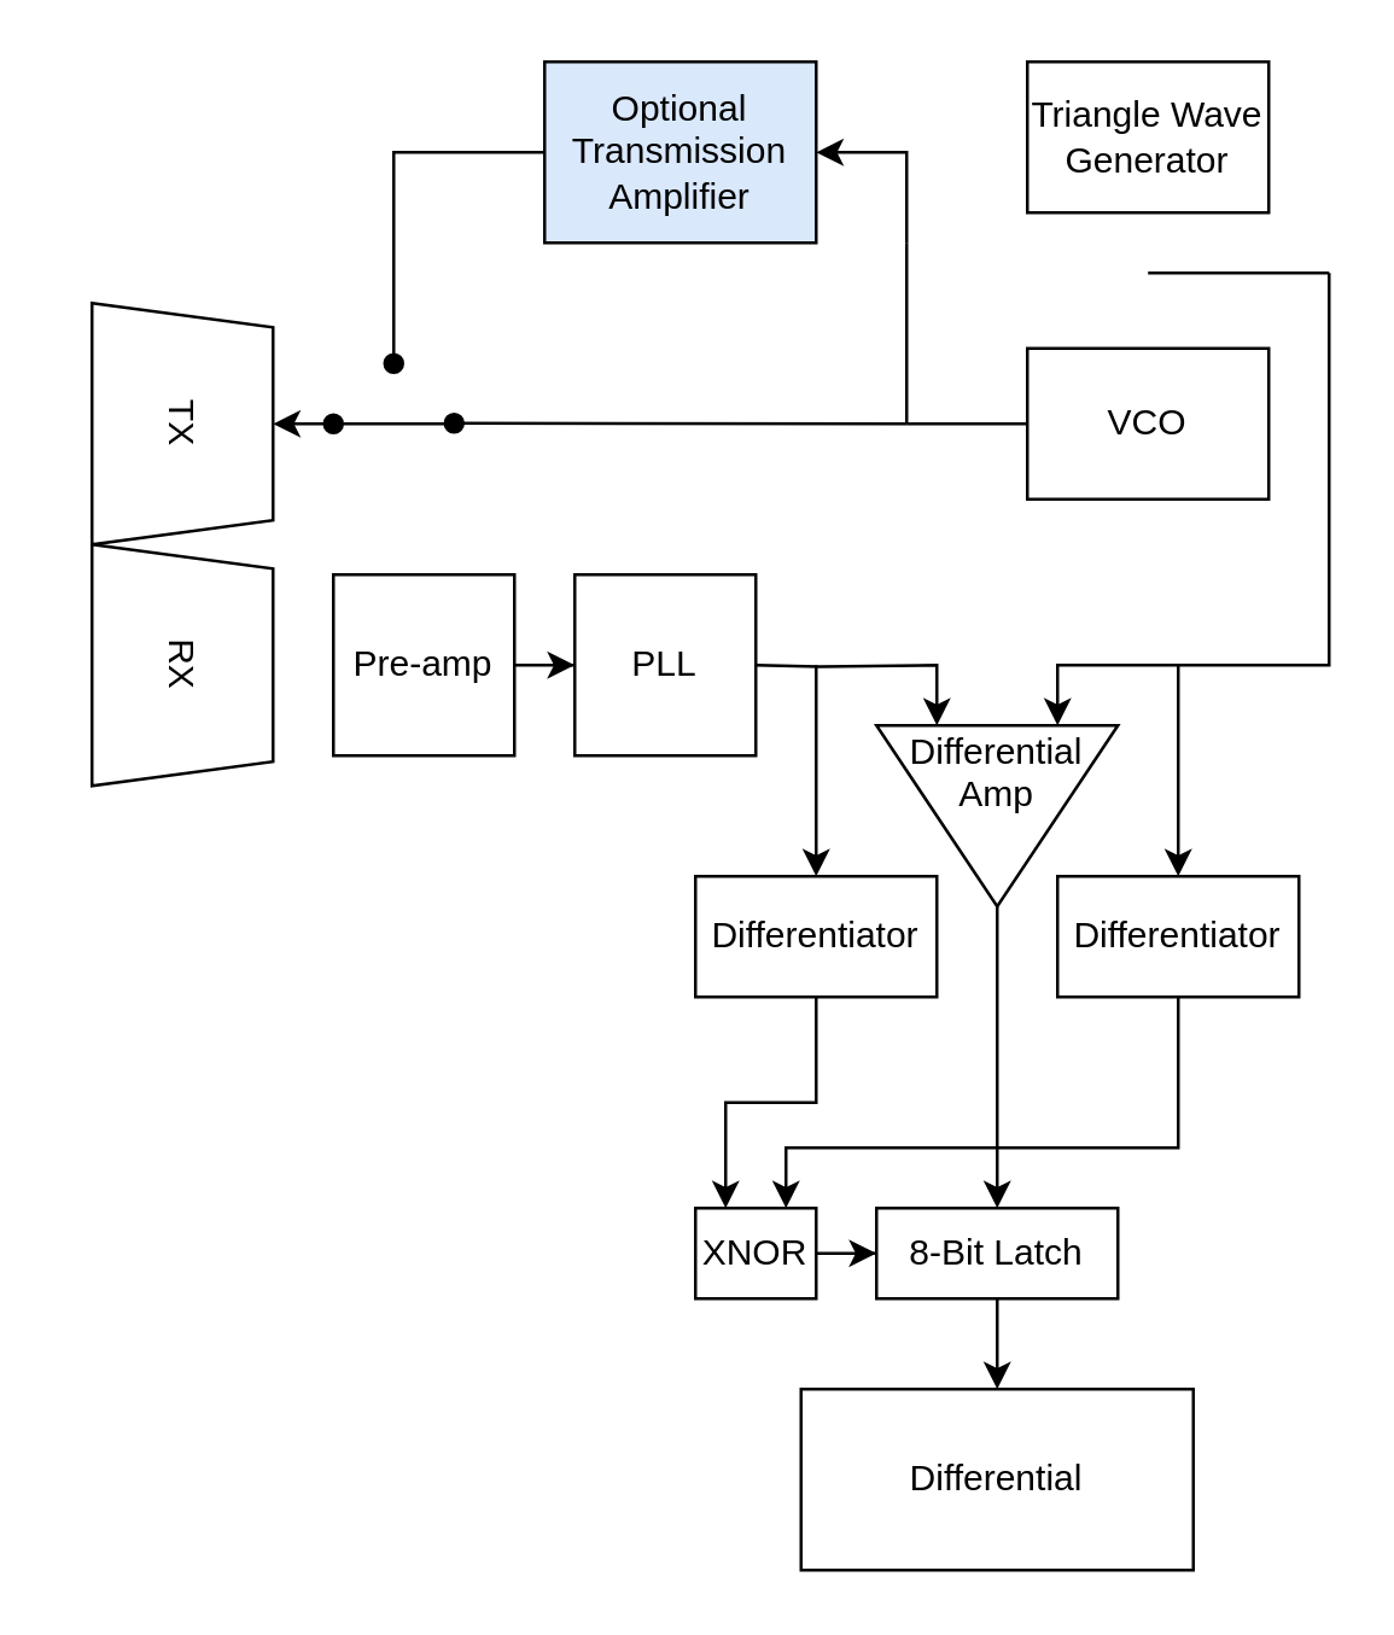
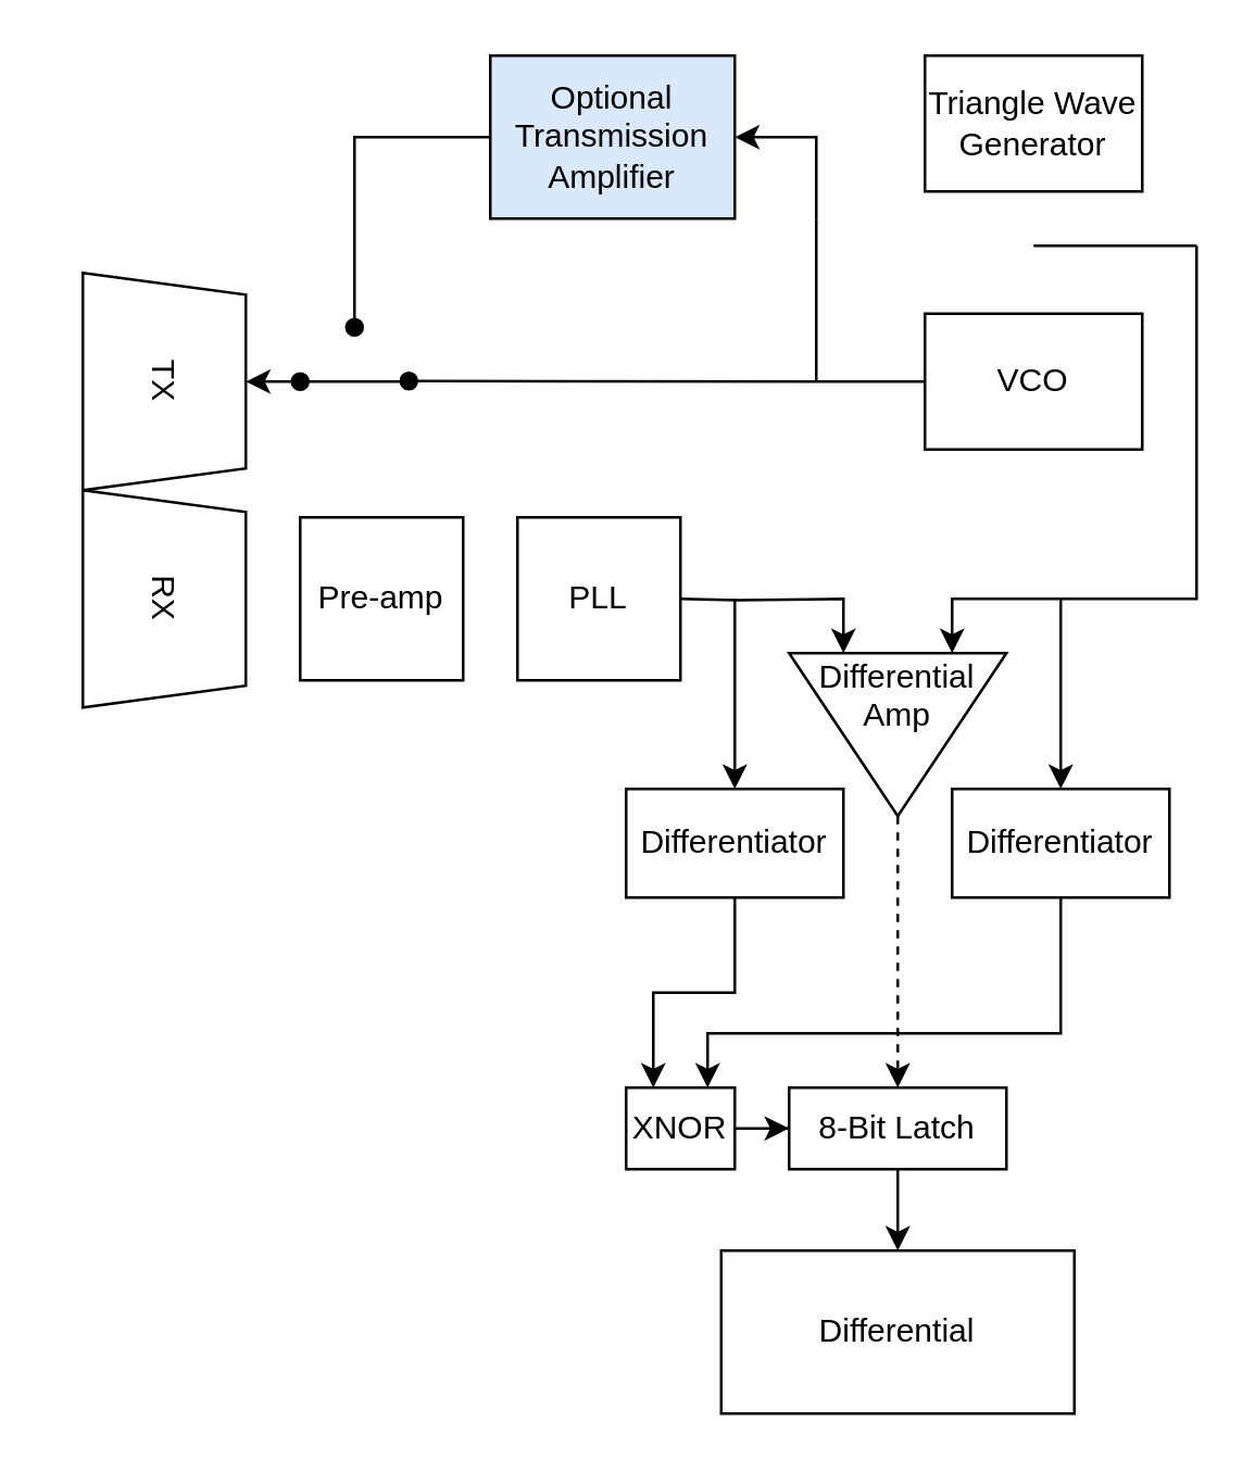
  <mxCell id="0" />
  <mxCell id="1" parent="0" />
  <mxCell id="2" value="Triangle Wave Generator" style="rounded=0;whiteSpace=wrap;html=1;" vertex="1" parent="1"><mxGeometry x="340" y="20" width="80" height="50" as="geometry" /></mxCell>
  <mxCell id="3" value="VCO" style="rounded=0;whiteSpace=wrap;html=1;" vertex="1" parent="1"><mxGeometry x="340" y="115" width="80" height="50" as="geometry" /></mxCell>
  <mxCell id="4" value="TX" style="shape=trapezoid;perimeter=trapezoidPerimeter;whiteSpace=wrap;html=1;rotation=90;size=0.1;" vertex="1" parent="1"><mxGeometry x="20" y="110" width="80" height="60" as="geometry" /></mxCell>
  <mxCell id="5" value="" style="edgeStyle=orthogonalEdgeStyle;rounded=0;orthogonalLoop=1;jettySize=auto;html=1;startArrow=none;startFill=0;endArrow=oval;endFill=1;exitX=0;exitY=0.5;exitDx=0;exitDy=0;" edge="1" parent="1" source="6"><mxGeometry relative="1" as="geometry"><mxPoint x="130" y="120" as="targetPoint" /><Array as="points"><mxPoint x="130" y="50" /></Array></mxGeometry></mxCell>
  <mxCell id="6" value="Optional Transmission Amplifier" style="rounded=0;whiteSpace=wrap;html=1;fillColor=#dae8fc;" vertex="1" parent="1"><mxGeometry x="180" y="20" width="90" height="60" as="geometry" /></mxCell>
  <mxCell id="7" value="" style="endArrow=none;html=1;" edge="1" parent="1"><mxGeometry width="50" height="50" relative="1" as="geometry"><mxPoint x="300" y="140" as="sourcePoint" /><mxPoint x="300" y="80" as="targetPoint" /></mxGeometry></mxCell>
  <mxCell id="8" value="" style="endArrow=classic;html=1;entryX=1;entryY=0.5;entryDx=0;entryDy=0;jumpSize=0;rounded=0;" edge="1" parent="1" target="6"><mxGeometry width="50" height="50" relative="1" as="geometry"><mxPoint x="300" y="80" as="sourcePoint" /><mxPoint x="350" y="30" as="targetPoint" /><Array as="points"><mxPoint x="300" y="50" /></Array></mxGeometry></mxCell>
  <mxCell id="9" value="" style="endArrow=none;html=1;entryX=0;entryY=0.5;entryDx=0;entryDy=0;" edge="1" parent="1" target="3"><mxGeometry width="50" height="50" relative="1" as="geometry"><mxPoint x="300" y="140" as="sourcePoint" /><mxPoint x="230" y="110" as="targetPoint" /></mxGeometry></mxCell>
  <mxCell id="10" value="" style="endArrow=classic;html=1;entryX=0.5;entryY=0;entryDx=0;entryDy=0;startArrow=oval;startFill=1;" edge="1" parent="1" target="4"><mxGeometry width="50" height="50" relative="1" as="geometry"><mxPoint x="110" y="140" as="sourcePoint" /><mxPoint x="230" y="110" as="targetPoint" /></mxGeometry></mxCell>
  <mxCell id="11" value="" style="endArrow=none;html=1;startArrow=oval;startFill=1;" edge="1" parent="1"><mxGeometry width="50" height="50" relative="1" as="geometry"><mxPoint x="150" y="139.8" as="sourcePoint" /><mxPoint x="300" y="140" as="targetPoint" /></mxGeometry></mxCell>
  <mxCell id="12" value="" style="endArrow=none;html=1;" edge="1" parent="1"><mxGeometry width="50" height="50" relative="1" as="geometry"><mxPoint x="110" y="140" as="sourcePoint" /><mxPoint x="150" y="140" as="targetPoint" /></mxGeometry></mxCell>
  <mxCell id="13" value="RX&lt;br&gt;" style="shape=trapezoid;perimeter=trapezoidPerimeter;whiteSpace=wrap;html=1;rotation=90;size=0.1;" vertex="1" parent="1"><mxGeometry x="20" y="190" width="80" height="60" as="geometry" /></mxCell>
  <mxCell id="14" value="" style="edgeStyle=orthogonalEdgeStyle;rounded=0;jumpSize=0;orthogonalLoop=1;jettySize=auto;html=1;startArrow=none;startFill=0;endArrow=classic;endFill=1;entryX=0;entryY=0.75;entryDx=0;entryDy=0;" edge="1" parent="1" target="20"><mxGeometry relative="1" as="geometry"><mxPoint x="250" y="220" as="sourcePoint" /><mxPoint x="300" y="220" as="targetPoint" /></mxGeometry></mxCell>
- <mxCell id="15" value="" style="edgeStyle=orthogonalEdgeStyle;rounded=0;jumpSize=0;orthogonalLoop=1;jettySize=auto;html=1;startArrow=none;startFill=0;endArrow=classic;endFill=1;" edge="1" parent="1" source="16" target="23"><mxGeometry relative="1" as="geometry" /></mxCell>
  <mxCell id="16" value="Pre-amp" style="rounded=0;whiteSpace=wrap;html=1;" vertex="1" parent="1"><mxGeometry x="110" y="190" width="60" height="60" as="geometry" /></mxCell>
  <mxCell id="17" value="" style="endArrow=none;html=1;" edge="1" parent="1"><mxGeometry width="50" height="50" relative="1" as="geometry"><mxPoint x="380" y="90" as="sourcePoint" /><mxPoint x="440" y="90" as="targetPoint" /></mxGeometry></mxCell>
  <mxCell id="18" value="" style="endArrow=none;html=1;exitX=0;exitY=0.25;exitDx=0;exitDy=0;rounded=0;endFill=0;startArrow=classic;startFill=1;" edge="1" parent="1" source="20"><mxGeometry width="50" height="50" relative="1" as="geometry"><mxPoint x="440" y="190" as="sourcePoint" /><mxPoint x="440" y="90" as="targetPoint" /><Array as="points"><mxPoint x="350" y="220" /><mxPoint x="390" y="220" /><mxPoint x="440" y="220" /></Array></mxGeometry></mxCell>
- <mxCell id="19" value="" style="edgeStyle=orthogonalEdgeStyle;rounded=0;jumpSize=0;orthogonalLoop=1;jettySize=auto;html=1;startArrow=none;startFill=0;endArrow=classic;endFill=1;entryX=0.5;entryY=0;entryDx=0;entryDy=0;" edge="1" parent="1" source="20" target="22"><mxGeometry relative="1" as="geometry"><mxPoint x="330" y="340" as="targetPoint" /></mxGeometry></mxCell>
+ <mxCell id="19" value="" style="edgeStyle=orthogonalEdgeStyle;rounded=0;jumpSize=0;orthogonalLoop=1;jettySize=auto;html=1;startArrow=none;startFill=0;endArrow=classic;endFill=1;entryX=0.5;entryY=0;entryDx=0;entryDy=0;dashed=1;" edge="1" parent="1" source="20" target="22"><mxGeometry relative="1" as="geometry"><mxPoint x="330" y="340" as="targetPoint" /></mxGeometry></mxCell>
  <mxCell id="20" value="Differential Amp&lt;br&gt;&lt;br&gt;&lt;br&gt;" style="triangle;whiteSpace=wrap;html=1;rotation=90;verticalAlign=middle;horizontal=0;" vertex="1" parent="1"><mxGeometry x="300" y="230" width="60" height="80" as="geometry" /></mxCell>
  <mxCell id="21" value="" style="edgeStyle=orthogonalEdgeStyle;rounded=0;jumpSize=0;orthogonalLoop=1;jettySize=auto;html=1;startArrow=none;startFill=0;endArrow=classic;endFill=1;" edge="1" parent="1" source="22" target="32"><mxGeometry relative="1" as="geometry" /></mxCell>
  <mxCell id="22" value="8-Bit Latch" style="rounded=0;whiteSpace=wrap;html=1;" vertex="1" parent="1"><mxGeometry x="290" y="400" width="80" height="30" as="geometry" /></mxCell>
  <mxCell id="23" value="PLL" style="rounded=0;whiteSpace=wrap;html=1;" vertex="1" parent="1"><mxGeometry x="190" y="190" width="60" height="60" as="geometry" /></mxCell>
  <mxCell id="24" style="edgeStyle=orthogonalEdgeStyle;rounded=0;jumpSize=0;orthogonalLoop=1;jettySize=auto;html=1;exitX=0.5;exitY=1;exitDx=0;exitDy=0;entryX=0.25;entryY=0;entryDx=0;entryDy=0;startArrow=none;startFill=0;endArrow=classic;endFill=1;" edge="1" parent="1" source="25" target="31"><mxGeometry relative="1" as="geometry" /></mxCell>
  <mxCell id="25" value="Differentiator" style="rounded=0;whiteSpace=wrap;html=1;" vertex="1" parent="1"><mxGeometry x="230" y="290" width="80" height="40" as="geometry" /></mxCell>
  <mxCell id="26" value="" style="endArrow=classic;html=1;entryX=0.5;entryY=0;entryDx=0;entryDy=0;" edge="1" parent="1" target="25"><mxGeometry width="50" height="50" relative="1" as="geometry"><mxPoint x="270" y="220" as="sourcePoint" /><mxPoint x="430" y="170" as="targetPoint" /></mxGeometry></mxCell>
  <mxCell id="27" style="edgeStyle=orthogonalEdgeStyle;rounded=0;jumpSize=0;orthogonalLoop=1;jettySize=auto;html=1;exitX=0.5;exitY=1;exitDx=0;exitDy=0;entryX=0.75;entryY=0;entryDx=0;entryDy=0;startArrow=none;startFill=0;endArrow=classic;endFill=1;" edge="1" parent="1" source="28" target="31"><mxGeometry relative="1" as="geometry"><Array as="points"><mxPoint x="390" y="380" /><mxPoint x="260" y="380" /></Array></mxGeometry></mxCell>
  <mxCell id="28" value="Differentiator" style="rounded=0;whiteSpace=wrap;html=1;" vertex="1" parent="1"><mxGeometry x="350" y="290" width="80" height="40" as="geometry" /></mxCell>
  <mxCell id="29" value="" style="endArrow=classic;html=1;entryX=0.5;entryY=0;entryDx=0;entryDy=0;" edge="1" parent="1" target="28"><mxGeometry width="50" height="50" relative="1" as="geometry"><mxPoint x="390" y="220" as="sourcePoint" /><mxPoint x="280" y="300" as="targetPoint" /><Array as="points" /></mxGeometry></mxCell>
  <mxCell id="30" value="" style="edgeStyle=orthogonalEdgeStyle;rounded=0;jumpSize=0;orthogonalLoop=1;jettySize=auto;html=1;startArrow=none;startFill=0;endArrow=classic;endFill=1;" edge="1" parent="1" source="31" target="22"><mxGeometry relative="1" as="geometry" /></mxCell>
  <mxCell id="31" value="XNOR" style="rounded=0;whiteSpace=wrap;html=1;" vertex="1" parent="1"><mxGeometry x="230" y="400" width="40" height="30" as="geometry" /></mxCell>
  <mxCell id="32" value="Differential" style="rounded=0;whiteSpace=wrap;html=1;" vertex="1" parent="1"><mxGeometry x="265" y="460" width="130" height="60" as="geometry" /></mxCell>
